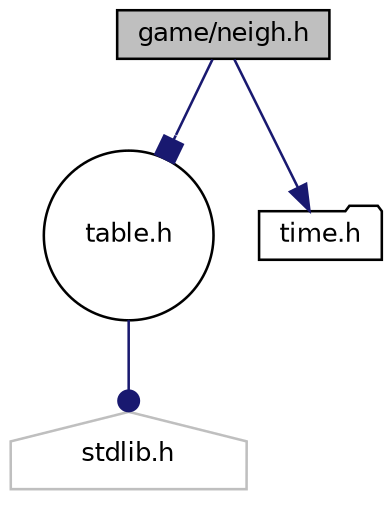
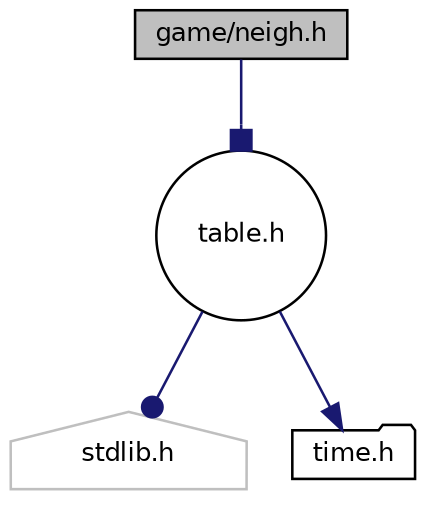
  digraph {
    node [color=black fillcolor=white fontname=Helvetica fontsize=10 style=filled]
    edge [color=midnightblue fontname=Helvetica fontsize=10 labelfontname=Helvetica labelfontsize=10 style=solid]
    n1 [fillcolor=grey75 fontcolor=black height=0.2 label="game/neigh.h" shape=box width=0.4]
    n2 [height=0.2 label="table.h" shape=circle width=0.4]
    n3 [color=grey75 height=0.2 label="stdlib.h" shape=house width=0.4]
    n4 [height=0.2 label="time.h" shape=folder width=0.4]
    n1 -> n2 [arrowhead=box]
    n2 -> n3 [arrowhead=dot]
-   n1 -> n4 [arrowhead=normal]
+   n2 -> n4 [arrowhead=normal]
  }
